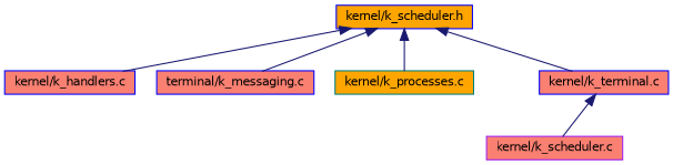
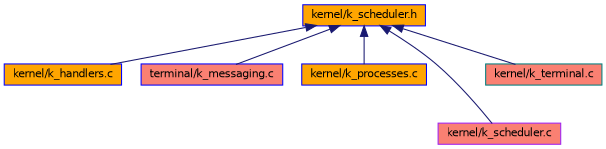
  digraph {
    node [color=blue fillcolor=orange fontname=Helvetica fontsize=10 shape=record style=filled]
    edge [color=midnightblue dir=back fontname=Helvetica fontsize=10 labelfontname=Helvetica labelfontsize=10 style=solid]
    n1 [fontcolor=black height=0.2 label="kernel/k_scheduler.h" width=0.4]
-   n2 [fillcolor=salmon height=0.2 label="kernel/k_handlers.c" width=0.4]
+   n2 [height=0.2 label="kernel/k_handlers.c" width=0.4]
    n3 [fillcolor=salmon height=0.2 label="terminal/k_messaging.c" width=0.4]
-   n4 [color=teal height=0.2 label="kernel/k_processes.c" width=0.4]
+   n4 [height=0.2 label="kernel/k_processes.c" width=0.4]
    n5 [color=purple fillcolor=salmon height=0.2 label="kernel/k_scheduler.c" width=0.4]
-   n6 [fillcolor=salmon height=0.2 label="kernel/k_terminal.c" width=0.4]
+   n6 [color=teal fillcolor=salmon height=0.2 label="kernel/k_terminal.c" width=0.4]
    n1 -> n2
    n1 -> n3
    n1 -> n4
-   n6 -> n5
+   n1 -> n5
    n1 -> n6
  }
